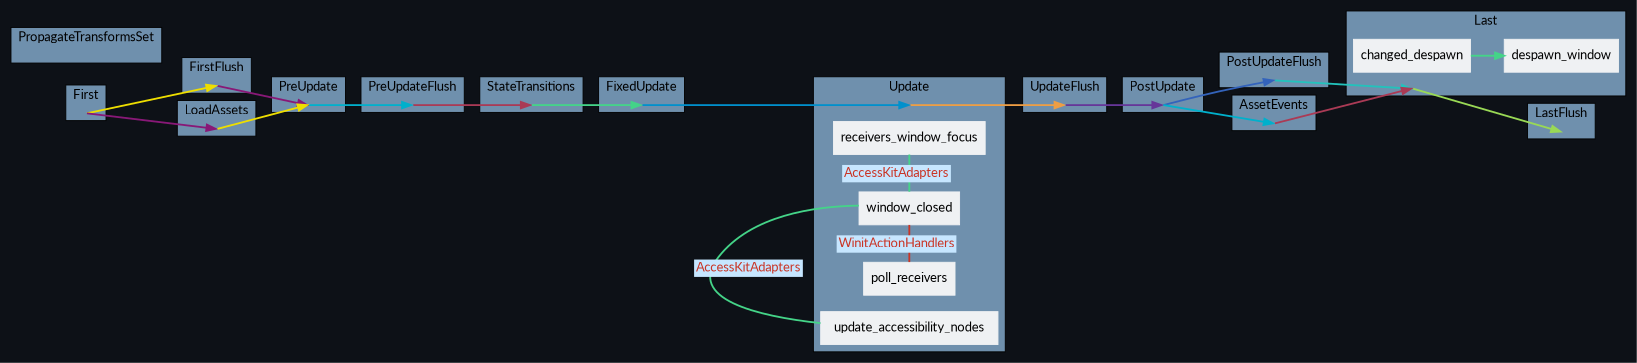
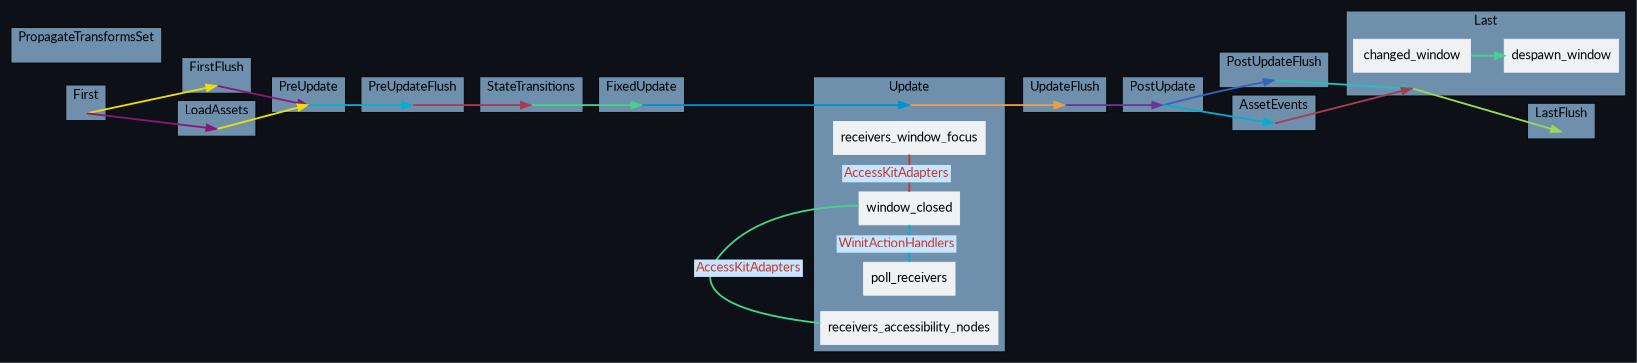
  digraph {
    bgcolor="#0d1117"
    compound=true
    fontname=Lato
    rankdir=LR
    splines=spline
    node [color="#eff1f3" fillcolor="#eff1f3" fontname=Lato shape=point style=invis]
    edge [color="#44d488" fontname=Lato penwidth=2]
    "set_marker_node_Set(0)" [height=0]
    n2 [label=receivers_window_focus shape=box style=filled]
    n3 [label=window_closed shape=box style=filled]
    n4 [label=poll_receivers shape=box style=filled]
-   n5 [label=update_accessibility_nodes shape=box style=filled]
+   n5 [label=receivers_accessibility_nodes shape=box style=filled]
    "set_marker_node_Set(2)" [height=0]
    "set_marker_node_Set(3)" [height=0]
    "set_marker_node_Set(4)" [height=0]
    "set_marker_node_Set(5)" [height=0]
    "set_marker_node_Set(6)" [height=0]
    "set_marker_node_Set(7)" [height=0]
    "set_marker_node_Set(8)" [height=0]
    "set_marker_node_Set(9)" [height=0]
    "set_marker_node_Set(10)" [height=0]
    "set_marker_node_Set(11)" [height=0]
    "set_marker_node_Set(12)" [height=0]
-   n17 [label=changed_despawn shape=box style=filled]
+   n17 [label=changed_window shape=box style=filled]
    n18 [label=despawn_window shape=box style=filled]
    "set_marker_node_Set(22)" [height=0]
    "set_marker_node_Set(59)" [height=0]
    "set_marker_node_Set(60)" [height=0]
    subgraph cluster_1 {
      bgcolor="#6f90ad"
      color=black
      label=Update
      "set_marker_node_Set(0)"
      n2
      n3
      n4
      n5
    }
    subgraph cluster_2 {
      bgcolor="#6f90ad"
      color=black
      label=FirstFlush
      "set_marker_node_Set(2)"
    }
    subgraph cluster_3 {
      bgcolor="#6f90ad"
      color=black
      label=PreUpdateFlush
      "set_marker_node_Set(3)"
    }
    subgraph cluster_4 {
      bgcolor="#6f90ad"
      color=black
      label=UpdateFlush
      "set_marker_node_Set(4)"
    }
    subgraph cluster_5 {
      bgcolor="#6f90ad"
      color=black
      label=PostUpdateFlush
      "set_marker_node_Set(5)"
    }
    subgraph cluster_6 {
      bgcolor="#6f90ad"
      color=black
      label=LastFlush
      "set_marker_node_Set(6)"
    }
    subgraph cluster_7 {
      bgcolor="#6f90ad"
      color=black
      label=First
      "set_marker_node_Set(7)"
    }
    subgraph cluster_8 {
      bgcolor="#6f90ad"
      color=black
      label=PreUpdate
      "set_marker_node_Set(8)"
    }
    subgraph cluster_9 {
      bgcolor="#6f90ad"
      color=black
      label=StateTransitions
      "set_marker_node_Set(9)"
    }
    subgraph cluster_10 {
      bgcolor="#6f90ad"
      color=black
      label=FixedUpdate
      "set_marker_node_Set(10)"
    }
    subgraph cluster_11 {
      bgcolor="#6f90ad"
      color=black
      label=PostUpdate
      "set_marker_node_Set(11)"
    }
    subgraph cluster_12 {
      bgcolor="#6f90ad"
      color=black
      label=Last
      "set_marker_node_Set(12)"
      n17
      n18
    }
    subgraph cluster_13 {
      bgcolor="#6f90ad"
      color=black
      label=PropagateTransformsSet
      "set_marker_node_Set(22)"
    }
    subgraph cluster_14 {
      bgcolor="#6f90ad"
      color=black
      label=LoadAssets
      "set_marker_node_Set(59)"
    }
    subgraph cluster_15 {
      bgcolor="#6f90ad"
      color=black
      label=AssetEvents
      "set_marker_node_Set(60)"
    }
    "set_marker_node_Set(0)" -> "set_marker_node_Set(4)" [color="#ee9e44"]
-   n2 -> n3 [constraint=false dir=none fontcolor="#c93526" label=<<table border="0" cellborder="0"><tr><td bgcolor="#c6e6ff">AccessKitAdapters</td></tr></table>>]
-   n3 -> n4 [color="#c93526" constraint=false dir=none fontcolor="#c93526" label=<<table border="0" cellborder="0"><tr><td bgcolor="#c6e6ff">WinitActionHandlers</td></tr></table>>]
+   n2 -> n3 [color="#c93526" constraint=false dir=none fontcolor="#c93526" label=<<table border="0" cellborder="0"><tr><td bgcolor="#c6e6ff">AccessKitAdapters</td></tr></table>>]
+   n3 -> n4 [color="#00b0cc" constraint=false dir=none fontcolor="#c93526" label=<<table border="0" cellborder="0"><tr><td bgcolor="#c6e6ff">WinitActionHandlers</td></tr></table>>]
    n3 -> n5 [constraint=false dir=none fontcolor="#c93526" label=<<table border="0" cellborder="0"><tr><td bgcolor="#c6e6ff">AccessKitAdapters</td></tr></table>>]
    "set_marker_node_Set(2)" -> "set_marker_node_Set(8)" [color="#881877"]
    "set_marker_node_Set(3)" -> "set_marker_node_Set(9)" [color="#aa3a55"]
    "set_marker_node_Set(4)" -> "set_marker_node_Set(11)" [color="#663699"]
    "set_marker_node_Set(5)" -> "set_marker_node_Set(12)" [color="#22c2bb"]
    "set_marker_node_Set(7)" -> "set_marker_node_Set(2)" [color="#eede00"]
    "set_marker_node_Set(7)" -> "set_marker_node_Set(59)" [color="#881877"]
    "set_marker_node_Set(8)" -> "set_marker_node_Set(3)" [color="#00b0cc"]
    "set_marker_node_Set(9)" -> "set_marker_node_Set(10)"
    "set_marker_node_Set(10)" -> "set_marker_node_Set(0)" [color="#0090cc"]
    "set_marker_node_Set(11)" -> "set_marker_node_Set(5)" [color="#3363bb"]
    "set_marker_node_Set(11)" -> "set_marker_node_Set(60)" [color="#00b0cc"]
    "set_marker_node_Set(12)" -> "set_marker_node_Set(6)" [color="#99d955"]
    n17 -> n18
    "set_marker_node_Set(59)" -> "set_marker_node_Set(8)" [color="#eede00"]
    "set_marker_node_Set(60)" -> "set_marker_node_Set(12)" [color="#aa3a55"]
  }
